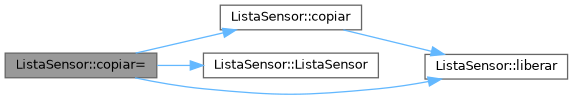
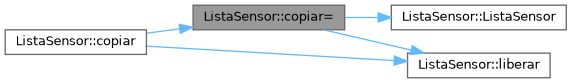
  digraph {
    rankdir=LR
    node [color=grey40 fillcolor=white fontname=Helvetica fontsize=10 shape=box style=filled]
    edge [color=steelblue1 fontname=Helvetica fontsize=10 labelfontname=Helvetica labelfontsize=10 style=solid]
    n1 [color=gray40 fillcolor=grey60 fontcolor=black height=0.2 label="ListaSensor::copiar=" width=0.4]
    n2 [height=0.2 label="ListaSensor::copiar" width=0.4]
    n3 [height=0.2 label="ListaSensor::ListaSensor" width=0.4]
    n4 [height=0.2 label="ListaSensor::liberar" width=0.4]
-   n1 -> n2
+   n2 -> n1
    n1 -> n3
    n1 -> n4
    n2 -> n4
  }
